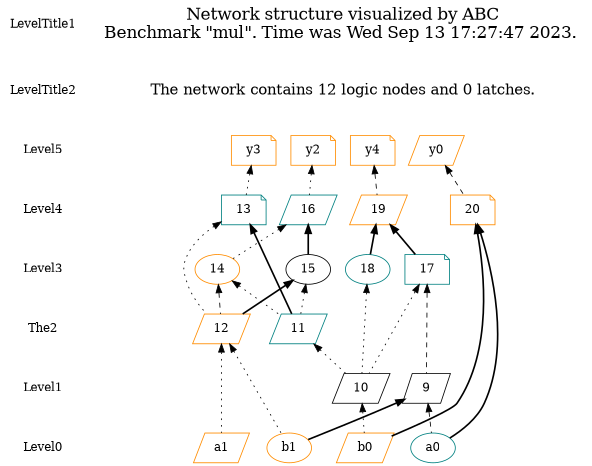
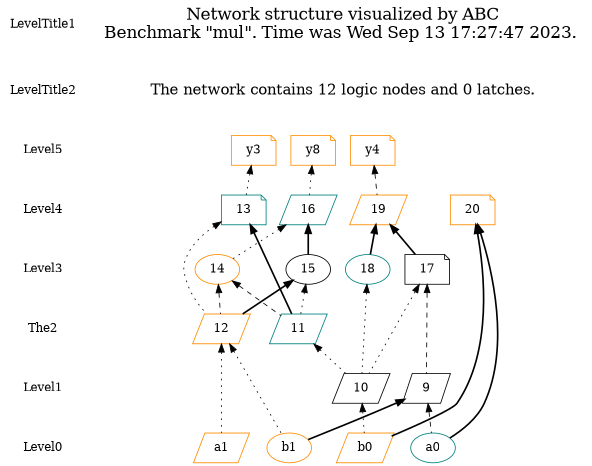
  digraph {
    node [color=darkorange shape=plaintext]
    edge [dir=back style=invis]
    LevelTitle1
    LevelTitle2
    Level5 [color=black]
    Level4 [color=black]
    Level3 [color=black]
    n6 [color=teal label=The2]
    Level1 [color=teal]
    Level0 [color=teal]
    n9 [color=black fontname="Times-Roman" fontsize=20 label="Network structure visualized by ABC\nBenchmark \"mul\". Time was Wed Sep 13 17:27:47 2023. "]
    n10 [color=teal fontname="Times-Roman" fontsize=18 label="The network contains 12 logic nodes and 0 latches.\n"]
    n11 [fillcolor=coral label=y3 shape=note]
-   n12 [fillcolor=coral label=y2 shape=note]
+   n12 [fillcolor=coral label=y8 shape=note]
    n13 [fillcolor=coral label=y4 shape=note]
-   n14 [fillcolor=coral label=y0 shape=parallelogram]
    n15 [color=teal label="13\n" shape=note]
    n16 [color=teal label="16\n" shape=parallelogram]
    n17 [label="19\n" shape=parallelogram]
    n18 [label="20\n" shape=note]
    n19 [label="14\n" shape=ellipse]
    n20 [color=black label="15\n" shape=ellipse]
-   n21 [color=teal label="17\n" shape=note]
+   n21 [color=black label="17\n" shape=note]
    n22 [color=teal label="18\n" shape=ellipse]
    n23 [color=teal label="11\n" shape=parallelogram]
    n24 [label="12\n" shape=parallelogram]
    n25 [color=black label="9\n" shape=parallelogram]
    n26 [color=black label="10\n" shape=parallelogram]
    n27 [fillcolor=coral label=a1 shape=parallelogram]
    n28 [color=teal fillcolor=coral label=a0 shape=ellipse]
    n29 [fillcolor=coral label=b1 shape=ellipse]
    n30 [fillcolor=coral label=b0 shape=parallelogram]
    subgraph sub_1 {
      LevelTitle1
      LevelTitle2
      Level5
      Level4
      Level3
      n6
      Level1
      Level0
    }
    subgraph sub_2 {
      rank=same
      LevelTitle1
      n9
    }
    subgraph sub_3 {
      rank=same
      LevelTitle2
      n10
    }
    subgraph sub_4 {
      rank=same
      Level5
      n11
      n12
      n13
-     n14
    }
    subgraph sub_5 {
      rank=same
      Level4
      n15
      n16
      n17
      n18
    }
    subgraph sub_6 {
      rank=same
      Level3
      n19
      n20
      n21
      n22
    }
    subgraph sub_7 {
      rank=same
      n6
      n23
      n24
    }
    subgraph sub_8 {
      rank=same
      Level1
      n25
      n26
    }
    subgraph sub_9 {
      rank=same
      Level0
      n27
      n28
      n29
      n30
    }
    LevelTitle1 -> LevelTitle2
    LevelTitle2 -> Level5
    Level5 -> Level4
    Level4 -> Level3
    Level3 -> n6
    n6 -> Level1
    Level1 -> Level0
    n9 -> n10
    n10 -> n11
    n10 -> n12
    n10 -> n13
-   n10 -> n14
    n11 -> n12
    n11 -> n15 [style=dotted]
    n12 -> n13
    n12 -> n16 [style=dotted]
-   n13 -> n14
    n13 -> n17 [style=dashed]
-   n14 -> n18 [style=dashed]
    n15 -> n23 [style=bold]
    n15 -> n24 [style=dotted]
    n16 -> n19 [style=dotted]
    n16 -> n20 [style=bold]
    n17 -> n21 [style=bold]
    n17 -> n22 [style=bold]
    n18 -> n28 [style=bold]
    n18 -> n30 [style=bold]
-   n19 -> n23 [style=dotted]
+   n19 -> n23 [style=dashed]
    n19 -> n24 [style=dashed]
    n20 -> n23 [style=dotted]
    n20 -> n24 [style=bold]
    n21 -> n25 [style=dashed]
    n21 -> n26 [style=dotted]
    n22 -> n26 [style=dotted]
    n23 -> n26 [style=dotted]
    n24 -> n27 [style=dotted]
    n24 -> n29 [style=dotted]
    n25 -> n28 [style=dashed]
    n25 -> n29 [style=bold]
    n26 -> n30 [style=dotted]
  }
